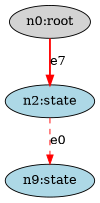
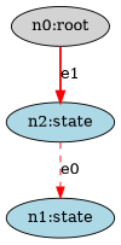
  strict digraph {
    node [fillcolor=lightblue style=filled response="I'm a silly bot. "]
    edge [color=red]
    n1 [fillcolor=lightgrey label="n0:root" response=""]
    n2 [label="n2:state" user_utter="Sit magnam ipsum velit quia qui "]
-   n3 [label="n9:state" user_utter="Sit labore modi dolorem dolor mo"]
-   n1 -> n2 [label=e7 style=bold]
+   n3 [label="n1:state" user_utter="Sit labore modi dolorem dolor mo"]
+   n1 -> n2 [label=e1 style=bold]
    n2 -> n3 [label=e0 style=dashed]
  }
